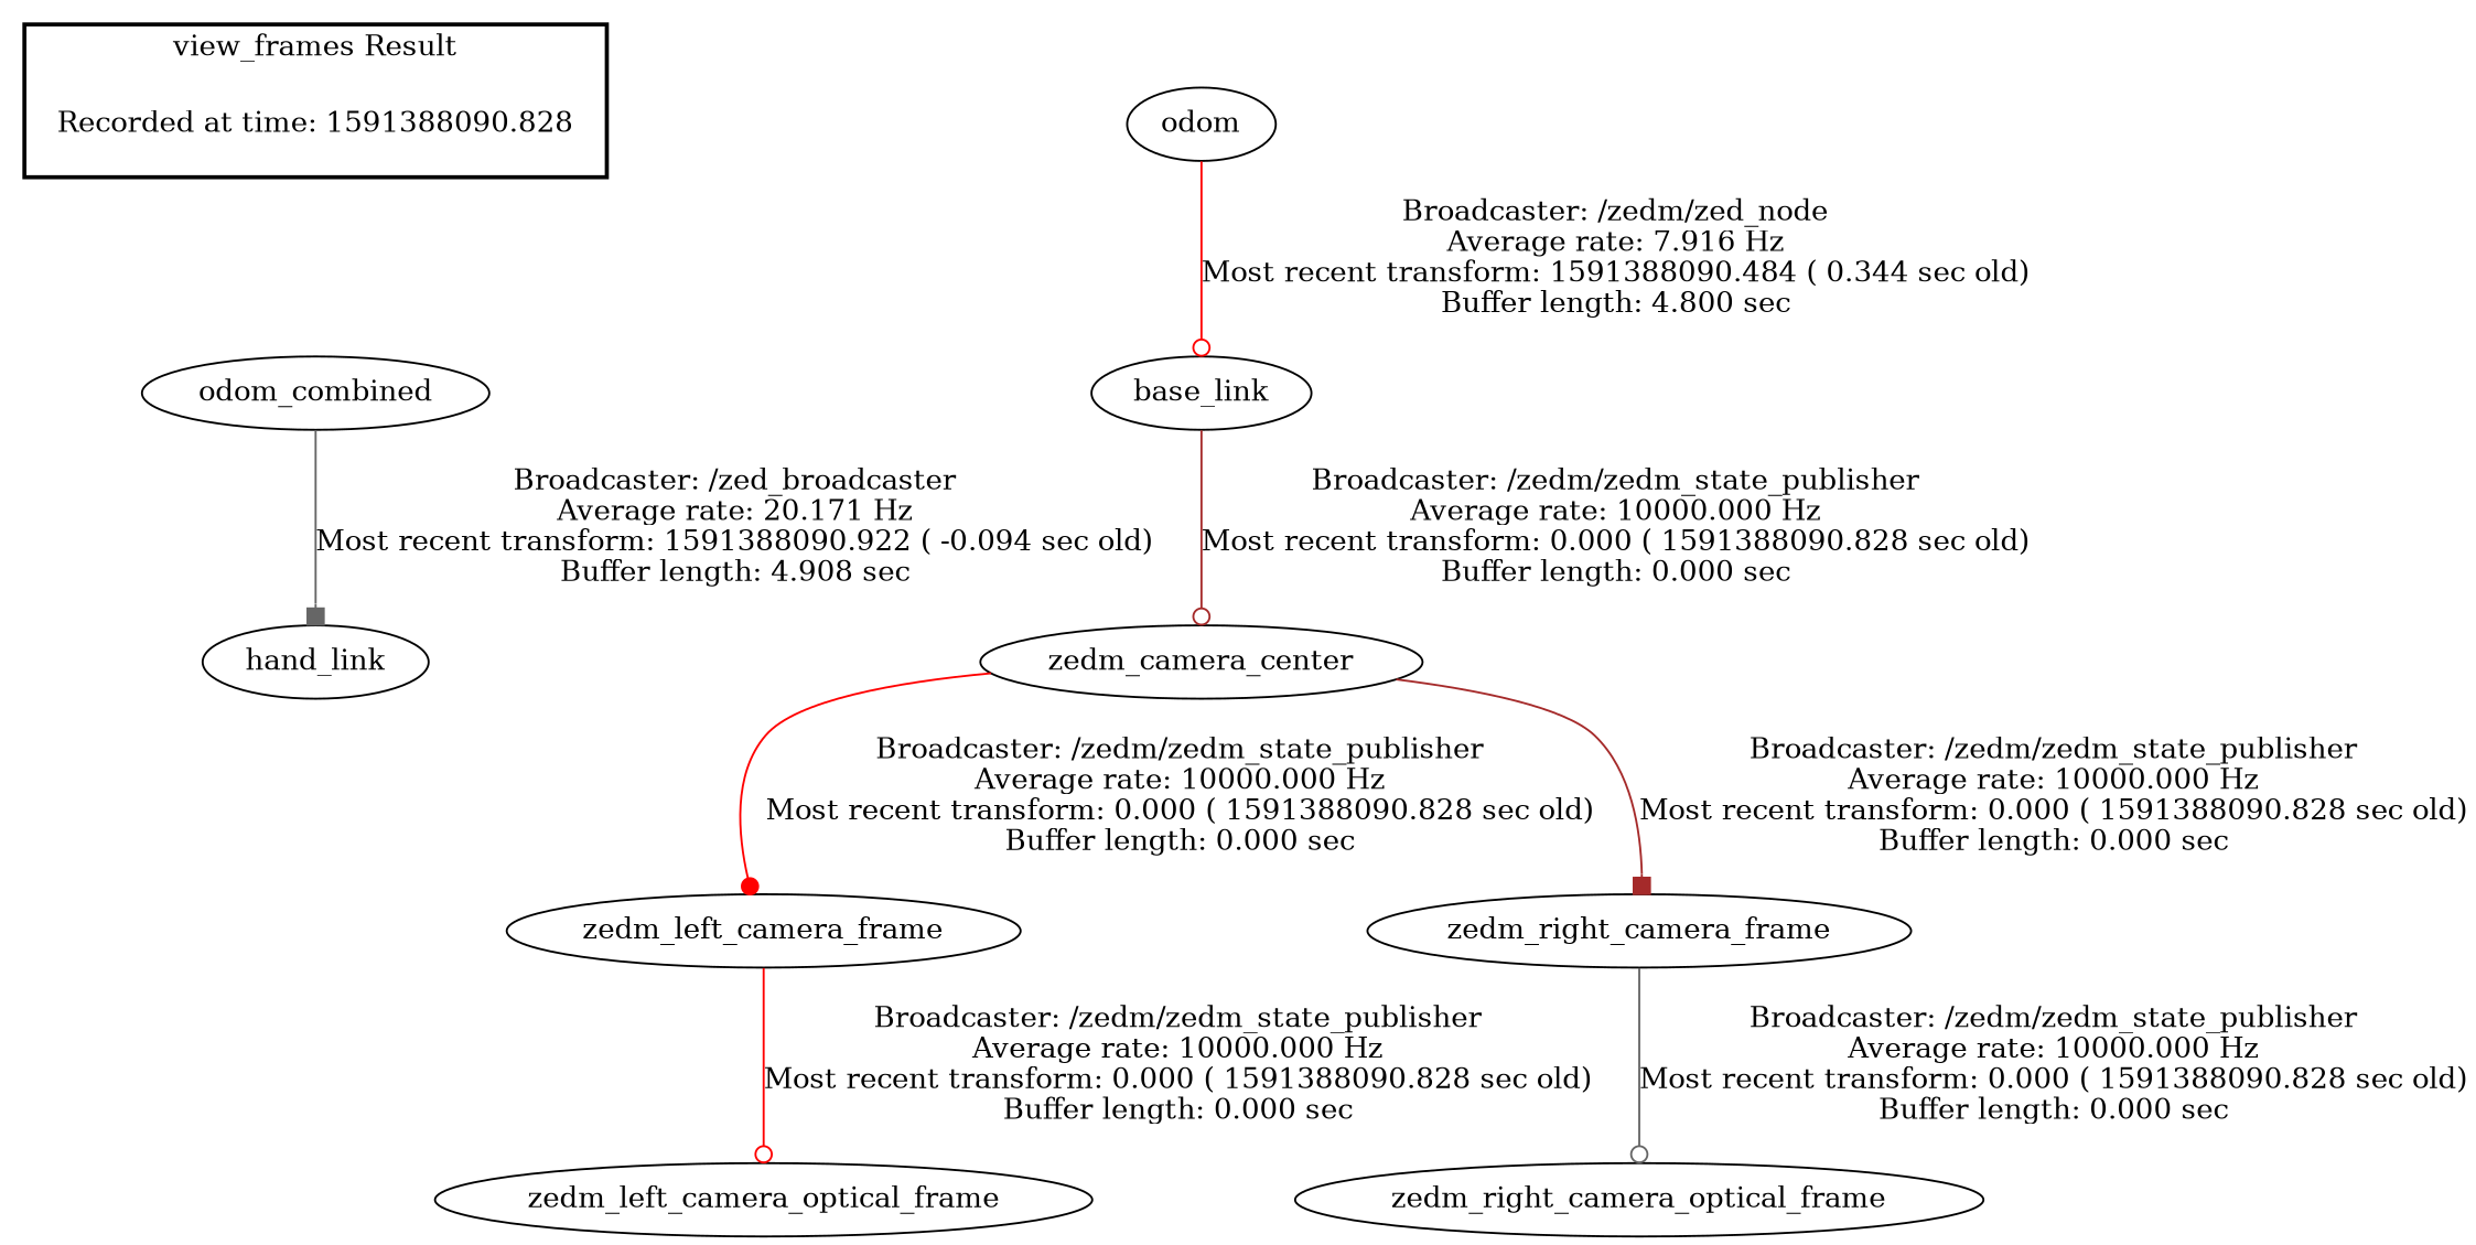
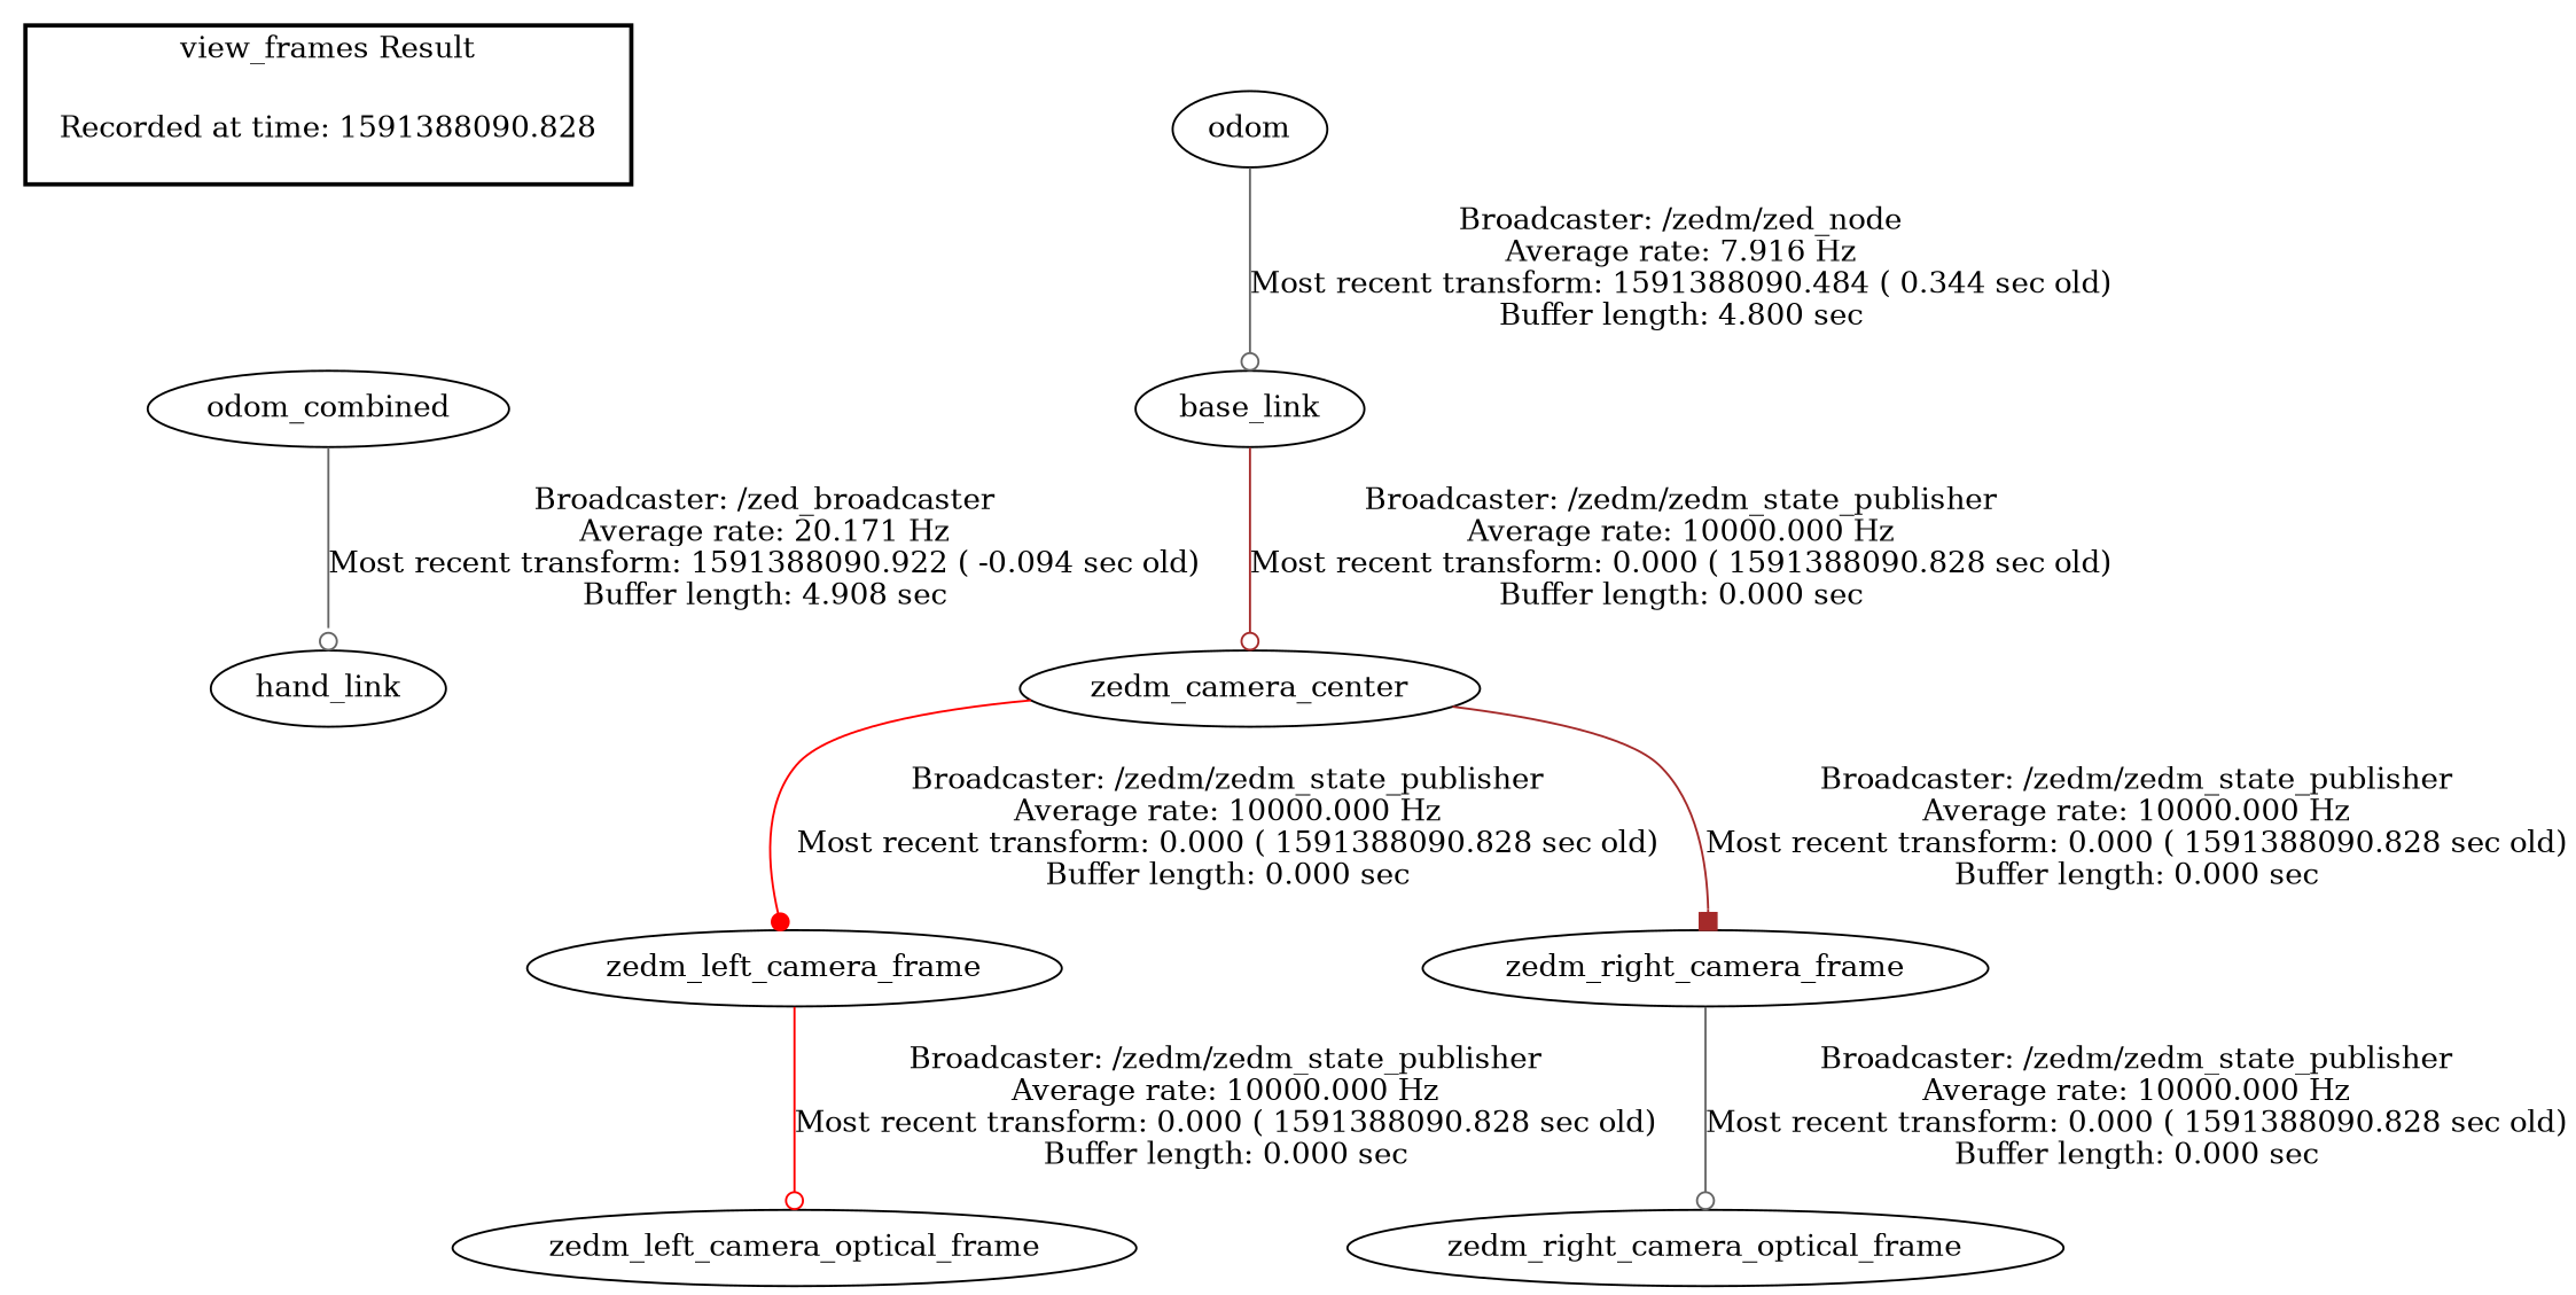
  digraph {
    edge [arrowhead=odot color=red]
    "Recorded at time: 1591388090.828" [shape=plaintext]
    odom_combined
    odom
    base_link
    zedm_camera_center
    zedm_left_camera_frame
    zedm_right_camera_frame
    zedm_left_camera_optical_frame
    zedm_right_camera_optical_frame
    hand_link
    subgraph cluster_1 {
      color=black
      label="view_frames Result"
      style=bold
      "Recorded at time: 1591388090.828"
    }
    "Recorded at time: 1591388090.828" -> odom_combined [style=invis arrowhead="" color=""]
-   odom_combined -> hand_link [arrowhead=box color=gray40 label="Broadcaster: /zed_broadcaster\nAverage rate: 20.171 Hz\nMost recent transform: 1591388090.922 ( -0.094 sec old)\nBuffer length: 4.908 sec\n"]
-   odom -> base_link [label="Broadcaster: /zedm/zed_node\nAverage rate: 7.916 Hz\nMost recent transform: 1591388090.484 ( 0.344 sec old)\nBuffer length: 4.800 sec\n"]
+   odom_combined -> hand_link [color=gray40 label="Broadcaster: /zed_broadcaster\nAverage rate: 20.171 Hz\nMost recent transform: 1591388090.922 ( -0.094 sec old)\nBuffer length: 4.908 sec\n"]
+   odom -> base_link [color=gray40 label="Broadcaster: /zedm/zed_node\nAverage rate: 7.916 Hz\nMost recent transform: 1591388090.484 ( 0.344 sec old)\nBuffer length: 4.800 sec\n"]
    base_link -> zedm_camera_center [color=brown label="Broadcaster: /zedm/zedm_state_publisher\nAverage rate: 10000.000 Hz\nMost recent transform: 0.000 ( 1591388090.828 sec old)\nBuffer length: 0.000 sec\n"]
    zedm_camera_center -> zedm_left_camera_frame [arrowhead=dot label="Broadcaster: /zedm/zedm_state_publisher\nAverage rate: 10000.000 Hz\nMost recent transform: 0.000 ( 1591388090.828 sec old)\nBuffer length: 0.000 sec\n"]
    zedm_camera_center -> zedm_right_camera_frame [arrowhead=box color=brown label="Broadcaster: /zedm/zedm_state_publisher\nAverage rate: 10000.000 Hz\nMost recent transform: 0.000 ( 1591388090.828 sec old)\nBuffer length: 0.000 sec\n"]
    zedm_left_camera_frame -> zedm_left_camera_optical_frame [label="Broadcaster: /zedm/zedm_state_publisher\nAverage rate: 10000.000 Hz\nMost recent transform: 0.000 ( 1591388090.828 sec old)\nBuffer length: 0.000 sec\n"]
    zedm_right_camera_frame -> zedm_right_camera_optical_frame [color=gray40 label="Broadcaster: /zedm/zedm_state_publisher\nAverage rate: 10000.000 Hz\nMost recent transform: 0.000 ( 1591388090.828 sec old)\nBuffer length: 0.000 sec\n"]
  }
